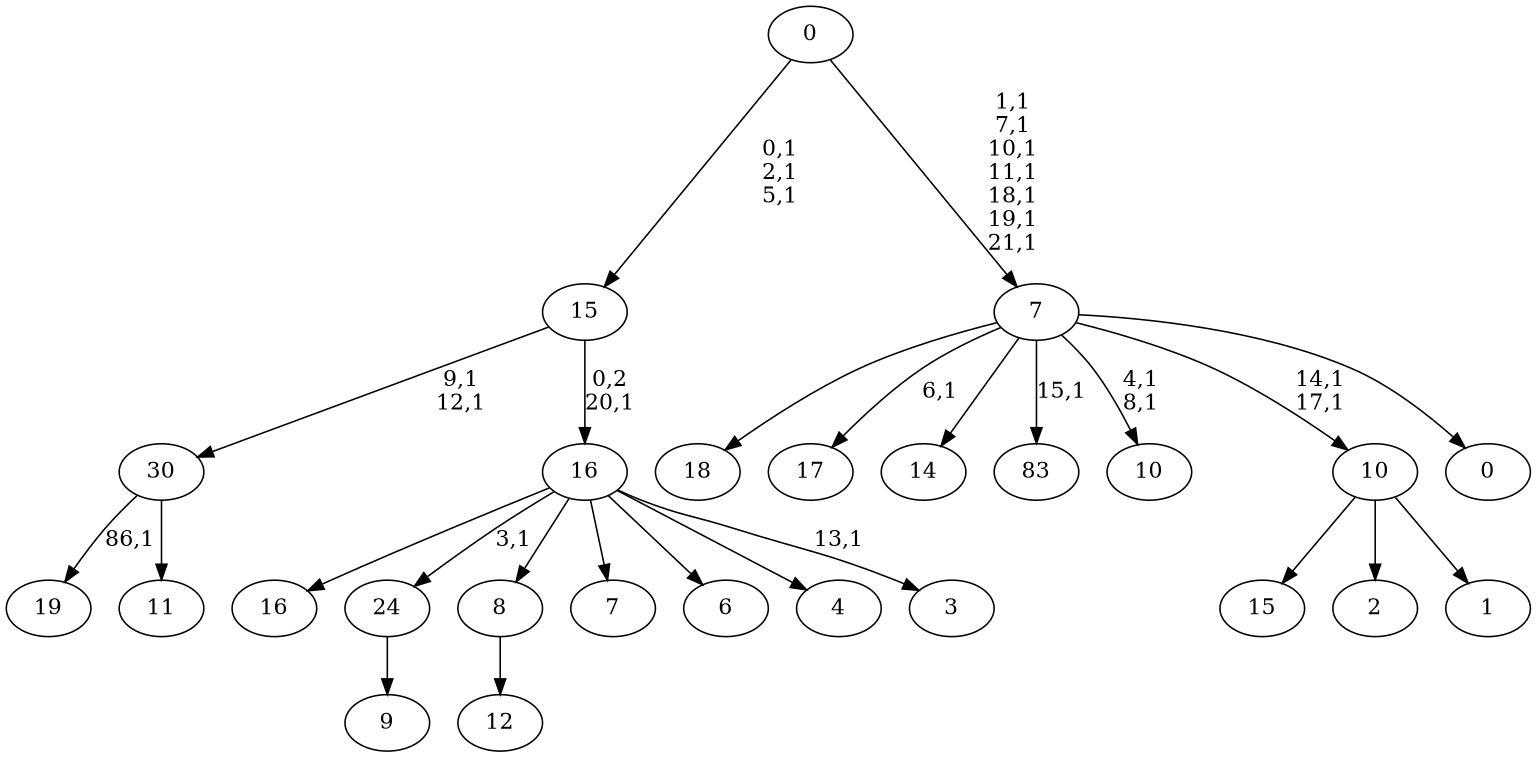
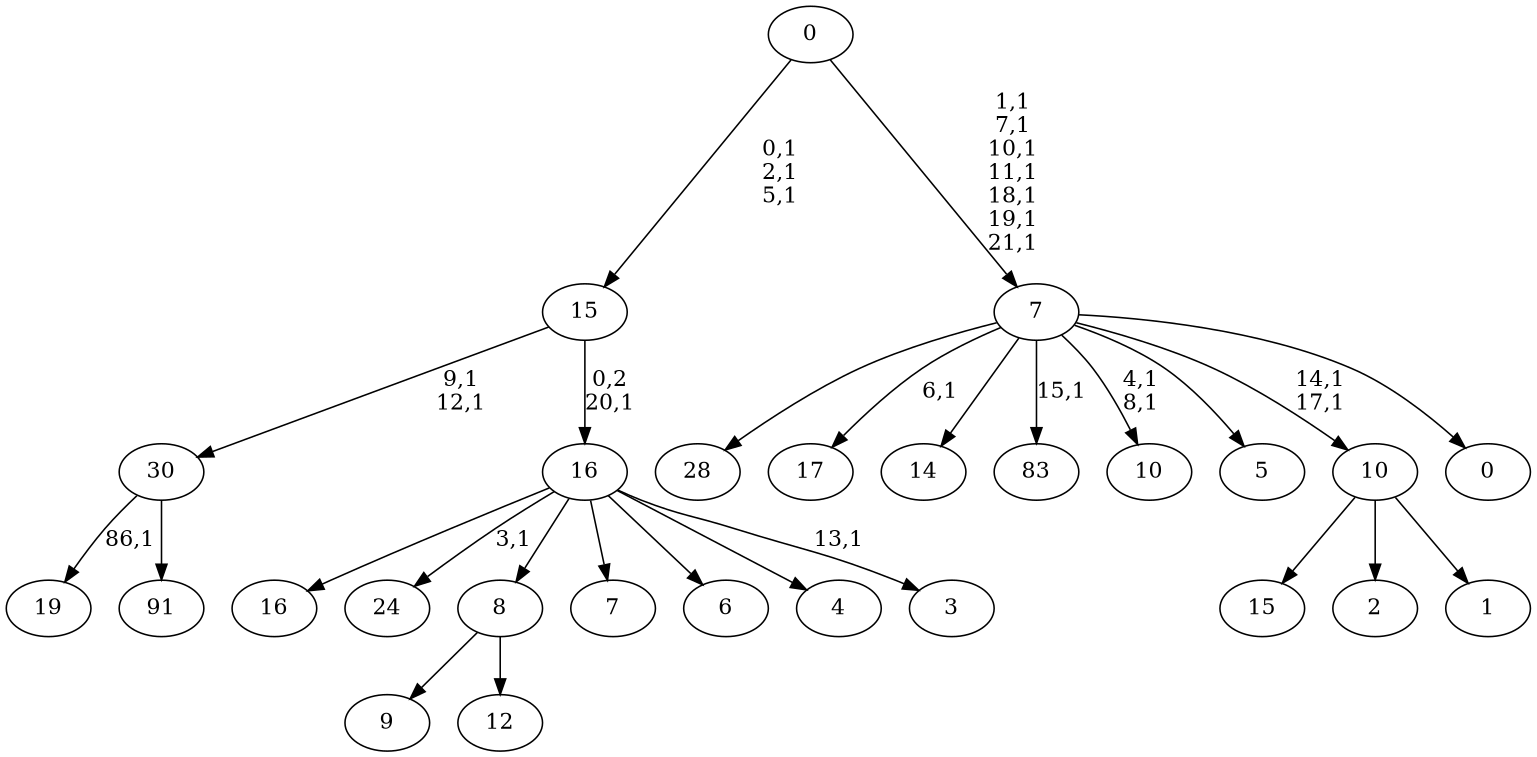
  digraph {
    n1 [label=19]
-   n2 [label=18]
+   n2 [label=28]
    n3 [label=17]
    n4 [label=16]
    n5 [label=15]
    n6 [label=14]
    n7 [label=83]
    n8 [label=12]
-   n9 [label=11]
+   n9 [label=91]
    30
    n11 [label=10]
    n12 [label=9]
    24
    n14 [label=8]
    n15 [label=7]
    n16 [label=6]
+   n17 [label=5]
    n18 [label=4]
    n19 [label=3]
    16
    15
    n22 [label=2]
    n23 [label=1]
    10
    n25 [label=0]
    7
    0
    30 -> n1 [label="86,1"]
    30 -> n9
-   24 -> n12
+   n14 -> n12
    n14 -> n8
    16 -> n4
    16 -> 24 [label="3,1"]
    16 -> n14
    16 -> n15
    16 -> n16
    16 -> n18
    16 -> n19 [label="13,1"]
    15 -> 30 [label="9,1\n12,1"]
    15 -> 16 [label="0,2\n20,1"]
    10 -> n5
    10 -> n22
    10 -> n23
    7 -> n2
    7 -> n3 [label="6,1"]
    7 -> n6
    7 -> n7 [label="15,1"]
    7 -> n11 [label="4,1\n8,1"]
+   7 -> n17
    7 -> 10 [label="14,1\n17,1"]
    7 -> n25
    0 -> 15 [label="0,1\n2,1\n5,1"]
    0 -> 7 [label="1,1\n7,1\n10,1\n11,1\n18,1\n19,1\n21,1"]
  }
